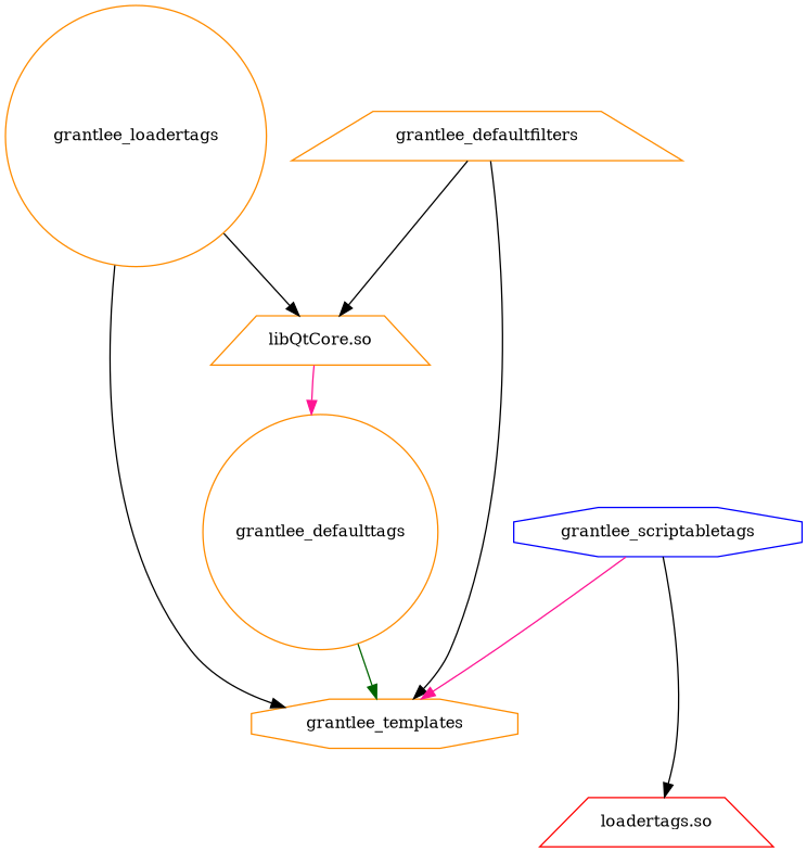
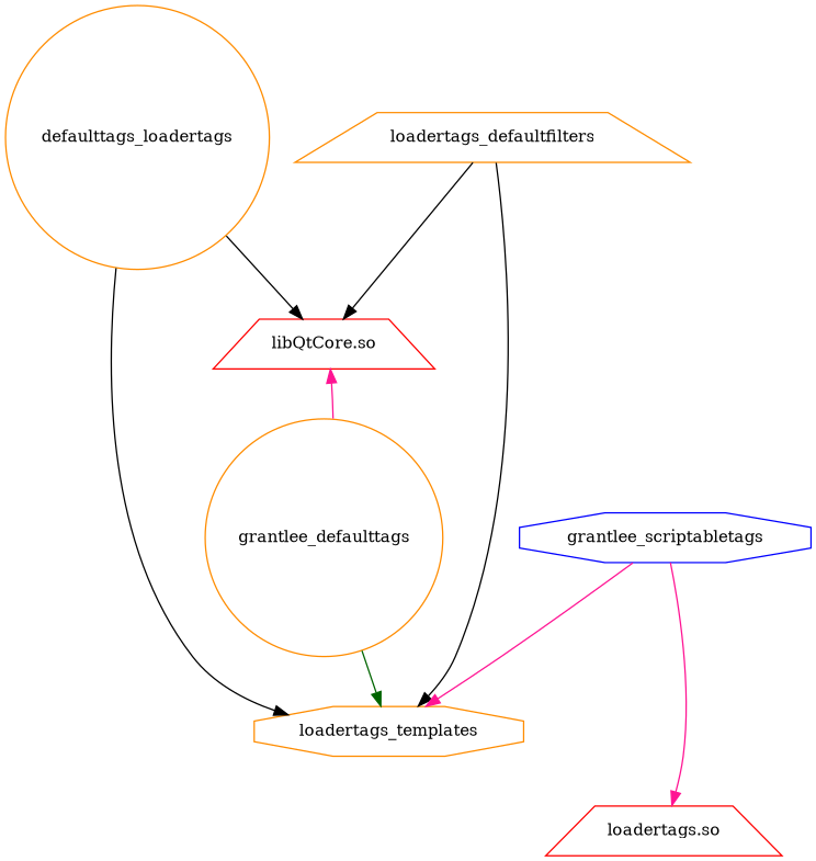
  digraph {
    node [color=darkorange fontsize=12 shape=trapezium]
    edge [color=black]
-   n1 [label="libQtCore.so"]
+   n1 [color=red label="libQtCore.so"]
    n2 [color=red label="loadertags.so"]
-   n3 [label=grantlee_templates shape=octagon]
-   n4 [label=grantlee_loadertags shape=circle]
-   n5 [label=grantlee_defaultfilters]
+   n3 [label=loadertags_templates shape=octagon]
+   n4 [label=defaulttags_loadertags shape=circle]
+   n5 [label=loadertags_defaultfilters]
    n6 [label=grantlee_defaulttags shape=circle]
    n7 [color=blue label=grantlee_scriptabletags shape=octagon]
    node7 [height=0 style=invis width=0 color="" shape=""]
    n4 -> n1
    n4 -> n3
    n5 -> n1
    n5 -> n3
-   n1 -> n6 [color=deeppink]
+   n6 -> n1 [color=deeppink]
    n6 -> n3 [color=darkgreen]
-   n7 -> n2
+   n7 -> n2 [color=deeppink]
    n7 -> n3 [color=deeppink]
    n7 -> node7 [style=invis color=""]
    node7 -> n2 [style=invis color=""]
  }
